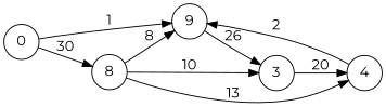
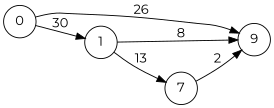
  digraph {
    fontname=Montserrat
    rankdir=LR
    node [fontname=Montserrat shape=circle]
    edge [fontname=Montserrat]
    n1 [label=9]
-   4
-   3
-   1 [label=8]
+   4 [label=7]
+   1
    0
-   n1 -> 3 [label=26]
    4 -> n1 [label=2]
-   3 -> 4 [label=20]
    1 -> n1 [label=8]
    1 -> 4 [label=13]
-   1 -> 3 [label=10]
-   0 -> n1 [label=1]
+   0 -> n1 [label=26]
    0 -> 1 [label=30]
  }
